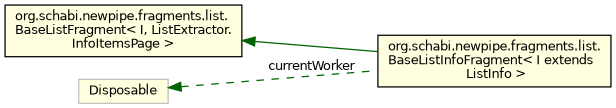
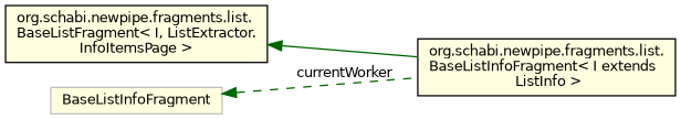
  digraph {
    rankdir=LR
    node [color=black fillcolor=lightyellow fontname=Helvetica fontsize=10 shape=box style=filled]
    edge [color=darkgreen dir=back fontname=Helvetica fontsize=10 labelfontname=Helvetica labelfontsize=10]
    n1 [fontcolor=black height=0.2 label="org.schabi.newpipe.fragments.list.\lBaseListInfoFragment\< I extends\l ListInfo \>" width=0.4]
    n2 [height=0.2 label="org.schabi.newpipe.fragments.list.\lBaseListFragment\< I, ListExtractor.\lInfoItemsPage \>" width=0.4]
-   n3 [color=grey75 height=0.2 label=Disposable width=0.4]
+   n3 [color=grey75 height=0.2 label=BaseListInfoFragment width=0.4]
    n2 -> n1 [style=solid]
    n3 -> n1 [label=" currentWorker" style=dashed]
  }
